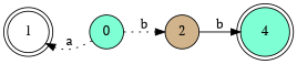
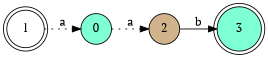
  digraph {
    fontname="PT Serif"
    rankdir=LR
    node [fillcolor=aquamarine fontname="PT Serif" shape=doublecircle style=filled]
    edge [fontname="PT Serif" style=dotted]
    1 [fillcolor=white]
    0 [shape=circle]
    2 [fillcolor=tan shape=circle]
-   3 [label=4]
-   0 -> 1 [label=a]
-   0 -> 2 [label=b]
+   3
+   1 -> 0 [label=a]
+   0 -> 2 [label=a]
    2 -> 3 [label=b style=solid]
  }
